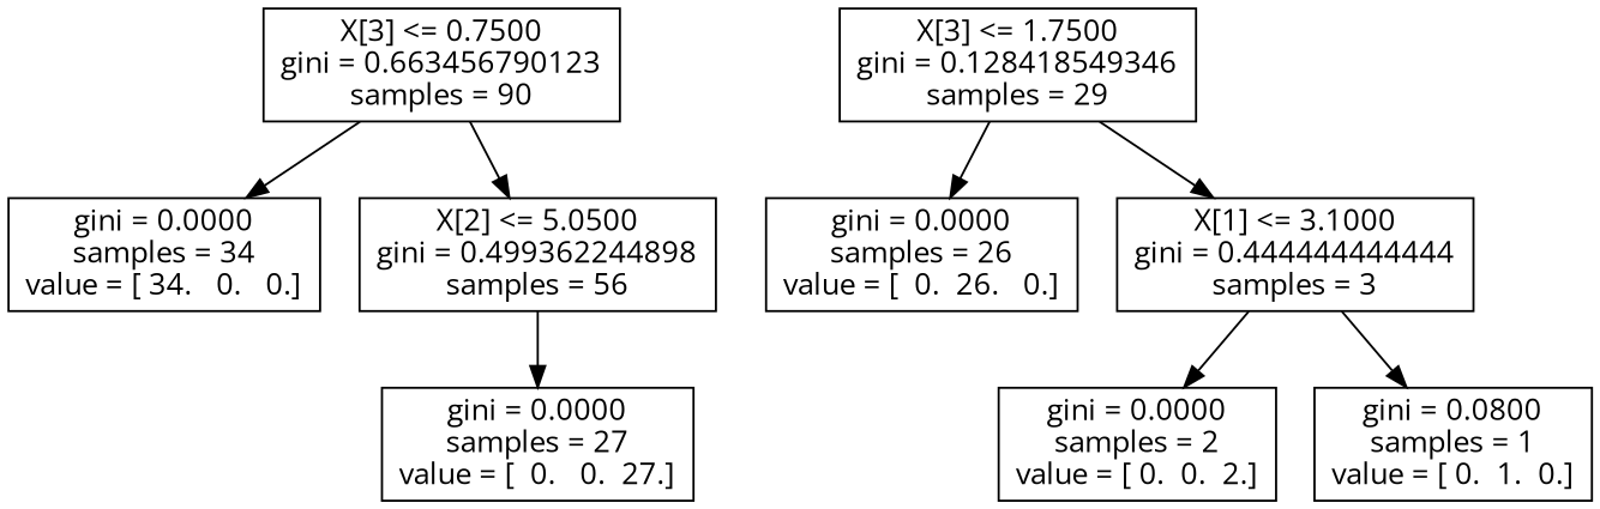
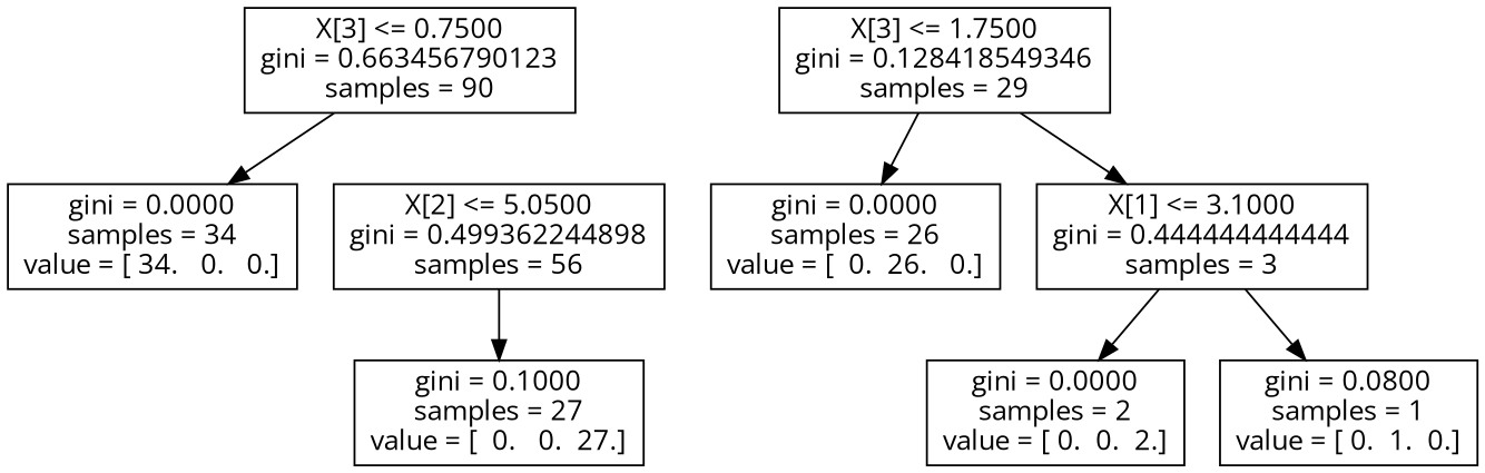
  digraph {
    fontname="Open Sans"
    node [fontname="Open Sans" shape=box]
    edge [fontname="Open Sans"]
    n1 [label="X[3] <= 0.7500\ngini = 0.663456790123\nsamples = 90"]
    n2 [label="gini = 0.0000\nsamples = 34\nvalue = [ 34.   0.   0.]"]
    n3 [label="X[2] <= 5.0500\ngini = 0.499362244898\nsamples = 56"]
-   n4 [label="gini = 0.0000\nsamples = 27\nvalue = [  0.   0.  27.]"]
+   n4 [label="gini = 0.1000\nsamples = 27\nvalue = [  0.   0.  27.]"]
    n5 [label="X[3] <= 1.7500\ngini = 0.128418549346\nsamples = 29"]
    n6 [label="gini = 0.0000\nsamples = 26\nvalue = [  0.  26.   0.]"]
    n7 [label="X[1] <= 3.1000\ngini = 0.444444444444\nsamples = 3"]
    n8 [label="gini = 0.0000\nsamples = 2\nvalue = [ 0.  0.  2.]"]
    n9 [label="gini = 0.0800\nsamples = 1\nvalue = [ 0.  1.  0.]"]
    n1 -> n2
-   n1 -> n3
    n3 -> n4
    n5 -> n6
    n5 -> n7
    n7 -> n8
    n7 -> n9
  }
